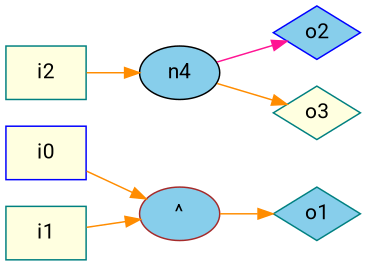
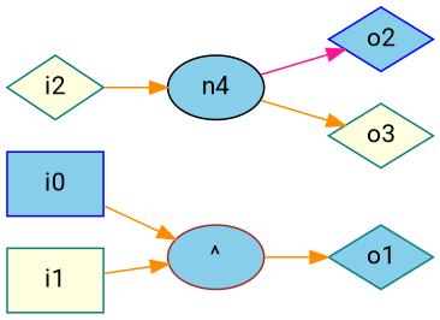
  digraph {
    fontname=Roboto
    rankdir=LR
    node [color=teal fillcolor=skyblue fontname=Roboto shape=box style=filled]
    edge [color=darkorange fontname=Roboto]
-   n0 [color=blue fillcolor=lightyellow label=i0]
+   n0 [color=blue label=i0]
    n3 [color=brown label="^" shape=""]
    n5 [label=o1 shape=diamond]
    n1 [fillcolor=lightyellow label=i1]
-   n2 [fillcolor=lightyellow label=i2]
+   n2 [fillcolor=lightyellow label=i2 shape=diamond]
    n4 [color=black shape=""]
    n6 [color=blue label=o2 shape=diamond]
    n7 [fillcolor=lightyellow label=o3 shape=diamond]
    n0 -> n3
    n3 -> n5
    n1 -> n3
    n2 -> n4
    n4 -> n6 [color=deeppink]
    n4 -> n7
  }
